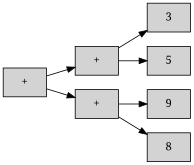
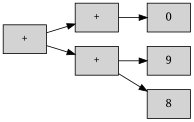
  digraph {
    fontname="Noto Serif"
    rankdir=LR
    node [fontname="Noto Serif" shape=box style=filled]
    edge [fontname="Noto Serif"]
    n1 [label="+"]
-   n2 [label=3]
-   n3 [label=5]
+   n3 [label=0]
    n4 [label="+"]
    n5 [label="+"]
    n6 [label=9]
    n7 [label=8]
-   n1 -> n2
    n1 -> n3
    n4 -> n1
    n4 -> n5
    n5 -> n6
    n5 -> n7
  }
